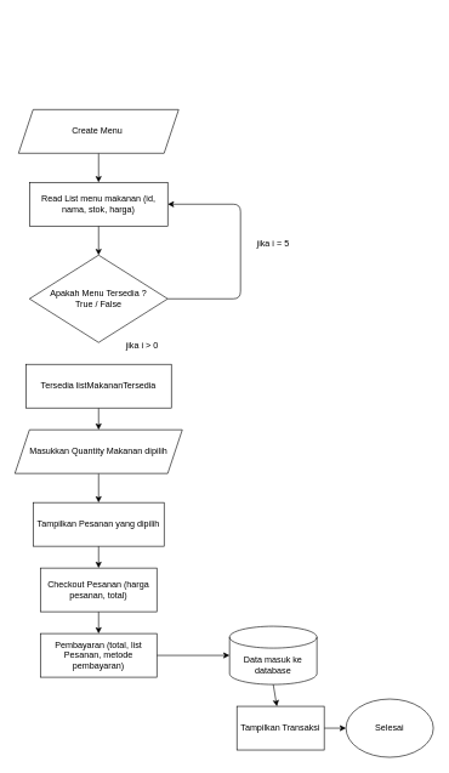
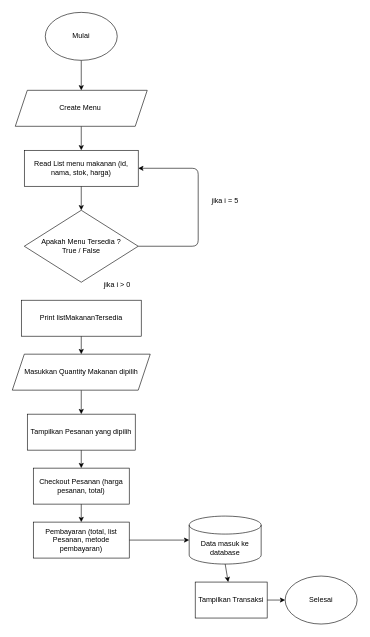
  <mxCell id="0" />
  <mxCell id="1" parent="0" />
  <mxCell id="2" style="edgeStyle=none;html=1;exitX=0.5;exitY=1;exitDx=0;exitDy=0;entryX=0.5;entryY=0;entryDx=0;entryDy=0;" edge="1" parent="1" source="3" target="5"><mxGeometry relative="1" as="geometry" /></mxCell>
  <mxCell id="3" value="Create Menu&amp;nbsp;" style="shape=parallelogram;perimeter=parallelogramPerimeter;whiteSpace=wrap;html=1;fixedSize=1;" vertex="1" parent="1"><mxGeometry x="25" y="150" width="220" height="60" as="geometry" /></mxCell>
  <mxCell id="4" style="edgeStyle=none;html=1;exitX=0.5;exitY=1;exitDx=0;exitDy=0;entryX=0.5;entryY=0;entryDx=0;entryDy=0;" edge="1" parent="1" source="5" target="9"><mxGeometry relative="1" as="geometry" /></mxCell>
  <mxCell id="5" value="Read List menu makanan (id, nama, stok, harga)" style="rounded=0;whiteSpace=wrap;html=1;" vertex="1" parent="1"><mxGeometry x="40" y="250" width="190" height="60" as="geometry" /></mxCell>
+ <mxCell id="6" style="edgeStyle=none;html=1;exitX=0.5;exitY=1;exitDx=0;exitDy=0;entryX=0.5;entryY=0;entryDx=0;entryDy=0;" edge="1" parent="1" source="7" target="3"><mxGeometry relative="1" as="geometry" /></mxCell>
+ <mxCell id="7" value="Mulai" style="ellipse;whiteSpace=wrap;html=1;" vertex="1" parent="1"><mxGeometry x="75" y="20" width="120" height="80" as="geometry" /></mxCell>
  <mxCell id="8" style="edgeStyle=none;html=1;exitX=1;exitY=0.5;exitDx=0;exitDy=0;entryX=1;entryY=0.5;entryDx=0;entryDy=0;" edge="1" parent="1" source="9" target="5"><mxGeometry relative="1" as="geometry"><Array as="points"><mxPoint x="330" y="410" /><mxPoint x="330" y="280" /></Array></mxGeometry></mxCell>
  <mxCell id="9" value="Apakah Menu Tersedia ?&lt;br&gt;True / False" style="rhombus;whiteSpace=wrap;html=1;" vertex="1" parent="1"><mxGeometry x="40" y="350" width="190" height="120" as="geometry" /></mxCell>
  <mxCell id="10" style="edgeStyle=none;html=1;exitX=0.5;exitY=1;exitDx=0;exitDy=0;entryX=0.5;entryY=0;entryDx=0;entryDy=0;" edge="1" parent="1" source="11" target="13"><mxGeometry relative="1" as="geometry" /></mxCell>
  <mxCell id="11" value="Masukkan Quantity Makanan dipilih" style="shape=parallelogram;perimeter=parallelogramPerimeter;whiteSpace=wrap;html=1;fixedSize=1;" vertex="1" parent="1"><mxGeometry x="20" y="590" width="230" height="60" as="geometry" /></mxCell>
  <mxCell id="12" style="edgeStyle=none;html=1;exitX=0.5;exitY=1;exitDx=0;exitDy=0;entryX=0.5;entryY=0;entryDx=0;entryDy=0;" edge="1" parent="1" source="13" target="15"><mxGeometry relative="1" as="geometry" /></mxCell>
  <mxCell id="13" value="Tampilkan Pesanan yang dipilih" style="rounded=0;whiteSpace=wrap;html=1;" vertex="1" parent="1"><mxGeometry x="45" y="690" width="180" height="60" as="geometry" /></mxCell>
  <mxCell id="14" style="edgeStyle=none;html=1;exitX=0.5;exitY=1;exitDx=0;exitDy=0;" edge="1" parent="1" source="15" target="17"><mxGeometry relative="1" as="geometry" /></mxCell>
  <mxCell id="15" value="Checkout Pesanan (harga pesanan, total)" style="rounded=0;whiteSpace=wrap;html=1;" vertex="1" parent="1"><mxGeometry x="55" y="780" width="160" height="60" as="geometry" /></mxCell>
  <mxCell id="16" style="edgeStyle=none;html=1;exitX=1;exitY=0.5;exitDx=0;exitDy=0;entryX=0;entryY=0.5;entryDx=0;entryDy=0;entryPerimeter=0;" edge="1" parent="1" source="17" target="19"><mxGeometry relative="1" as="geometry" /></mxCell>
  <mxCell id="17" value="Pembayaran (total, list Pesanan, metode pembayaran)" style="rounded=0;whiteSpace=wrap;html=1;" vertex="1" parent="1"><mxGeometry x="55" y="870" width="160" height="60" as="geometry" /></mxCell>
  <mxCell id="18" style="edgeStyle=none;html=1;exitX=0.5;exitY=1;exitDx=0;exitDy=0;exitPerimeter=0;" edge="1" parent="1" source="19" target="21"><mxGeometry relative="1" as="geometry" /></mxCell>
  <mxCell id="19" value="Data masuk ke database" style="shape=cylinder3;whiteSpace=wrap;html=1;boundedLbl=1;backgroundOutline=1;size=15;" vertex="1" parent="1"><mxGeometry x="315" y="860" width="120" height="80" as="geometry" /></mxCell>
  <mxCell id="20" style="edgeStyle=none;html=1;exitX=1;exitY=0.5;exitDx=0;exitDy=0;" edge="1" parent="1" source="21" target="22"><mxGeometry relative="1" as="geometry" /></mxCell>
  <mxCell id="21" value="Tampilkan Transaksi" style="rounded=0;whiteSpace=wrap;html=1;" vertex="1" parent="1"><mxGeometry x="325" y="970" width="120" height="60" as="geometry" /></mxCell>
  <mxCell id="22" value="Selesai" style="ellipse;whiteSpace=wrap;html=1;" vertex="1" parent="1"><mxGeometry x="475" y="960" width="120" height="80" as="geometry" /></mxCell>
  <mxCell id="23" style="edgeStyle=none;html=1;exitX=0.5;exitY=1;exitDx=0;exitDy=0;" edge="1" parent="1" source="24" target="11"><mxGeometry relative="1" as="geometry" /></mxCell>
- <mxCell id="24" value="Tersedia listMakananTersedia" style="rounded=0;whiteSpace=wrap;html=1;" vertex="1" parent="1"><mxGeometry x="35" y="500" width="200" height="60" as="geometry" /></mxCell>
+ <mxCell id="24" value="Print listMakananTersedia" style="rounded=0;whiteSpace=wrap;html=1;" vertex="1" parent="1"><mxGeometry x="35" y="500" width="200" height="60" as="geometry" /></mxCell>
  <mxCell id="25" value="jika i = 5" style="text;html=1;strokeColor=none;fillColor=none;align=center;verticalAlign=middle;whiteSpace=wrap;rounded=0;" vertex="1" parent="1"><mxGeometry x="345" y="320" width="60" height="30" as="geometry" /></mxCell>
  <mxCell id="26" value="jika i &amp;gt; 0" style="text;html=1;strokeColor=none;fillColor=none;align=center;verticalAlign=middle;whiteSpace=wrap;rounded=0;" vertex="1" parent="1"><mxGeometry x="165" y="460" width="60" height="30" as="geometry" /></mxCell>
